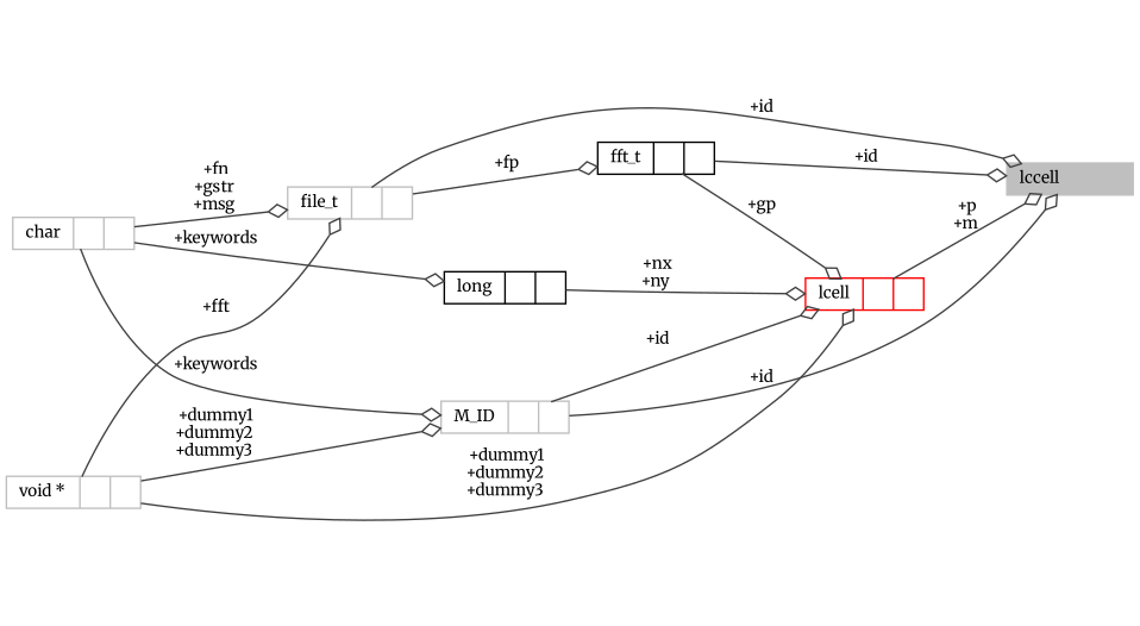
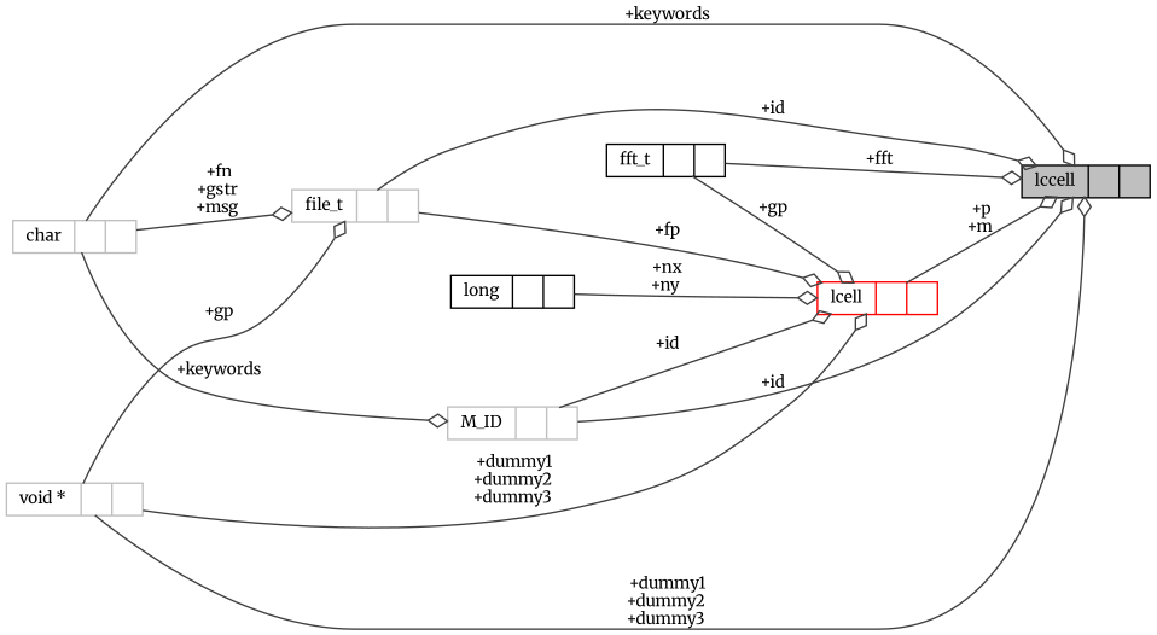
  digraph {
    fontname=Merriweather
    rankdir=LR
    node [color=grey75 fontname=Merriweather fontsize=10 shape=record]
    edge [arrowhead=odiamond color=grey25 fontname=Merriweather fontsize=10 labelfontname=Helvetica labelfontsize=10 style=solid]
-   n1 [fillcolor=grey75 fontcolor=black height=0.2 label="{lccell\n||}" style=filled width=0.4]
+   n1 [color=black fillcolor=grey75 fontcolor=black height=0.2 label="{lccell\n||}" style=filled width=0.4]
    n2 [height=0.2 label="{file_t\n||}" width=0.4]
    n3 [color=red height=0.2 label="{lcell\n||}" width=0.4]
    n4 [height=0.2 label="{char\n||}" width=0.4]
    n5 [height=0.2 label="{M_ID\n||}" width=0.4]
    n6 [height=0.2 label="{void *\n||}" width=0.4]
    n7 [color=black height=0.2 label="{fft_t\n||}" width=0.4]
    n8 [color=black height=0.2 label="{long\n||}" width=0.4]
    n2 -> n1 [label=" +id"]
-   n2 -> n7 [label=" +fp"]
+   n2 -> n3 [label=" +fp"]
    n3 -> n1 [label=" +p\n+m"]
-   n4 -> n8 [label=" +keywords"]
+   n4 -> n1 [label=" +keywords"]
    n4 -> n2 [label=" +fn\n+gstr\n+msg"]
    n4 -> n5 [label=" +keywords"]
    n5 -> n1 [label=" +id"]
    n5 -> n3 [label=" +id"]
-   n6 -> n5 [label=" +dummy1\n+dummy2\n+dummy3"]
-   n6 -> n2 [label=" +fft"]
+   n6 -> n1 [label=" +dummy1\n+dummy2\n+dummy3"]
+   n6 -> n2 [label=" +gp"]
    n6 -> n3 [label=" +dummy1\n+dummy2\n+dummy3"]
-   n7 -> n1 [label=" +id"]
+   n7 -> n1 [label=" +fft"]
    n7 -> n3 [label=" +gp"]
    n8 -> n3 [label=" +nx\n+ny"]
  }
